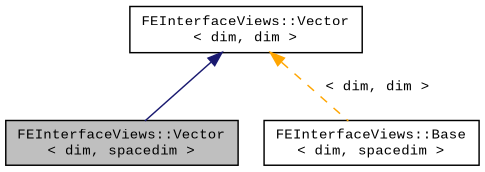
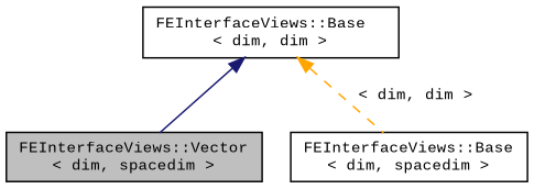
  digraph {
    fontname="Liberation Mono"
    node [color=black fillcolor=white fontname="Liberation Mono" fontsize=10 shape=record style=filled]
    edge [dir=back fontname="Liberation Mono" fontsize=10 labelfontname=Helvetica labelfontsize=10]
    n1 [fillcolor=grey75 fontcolor=black height=0.2 label="FEInterfaceViews::Vector\l\< dim, spacedim \>" width=0.4]
-   n2 [height=0.2 label="FEInterfaceViews::Vector\l\< dim, dim \>" width=0.4]
+   n2 [height=0.2 label="FEInterfaceViews::Base\l\< dim, dim \>" width=0.4]
    n3 [height=0.2 label="FEInterfaceViews::Base\l\< dim, spacedim \>" width=0.4]
    n2 -> n1 [color=midnightblue style=solid]
    n2 -> n3 [color=orange label=" \< dim, dim \>" style=dashed]
  }
